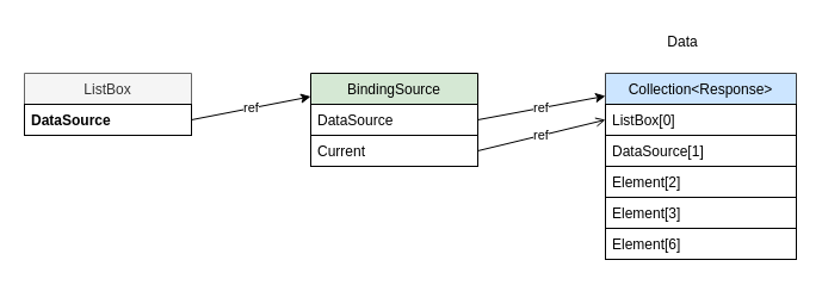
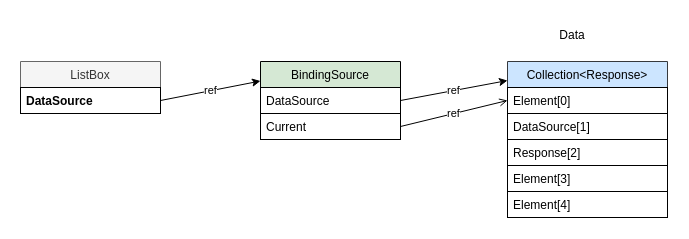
  <mxCell id="0" />
  <mxCell id="1" parent="0" />
  <mxCell id="2" value="Collection&lt;Response&gt;" style="swimlane;fontStyle=0;childLayout=stackLayout;horizontal=1;startSize=26;horizontalStack=0;resizeParent=1;resizeParentMax=0;resizeLast=0;collapsible=1;marginBottom=0;fillColor=#cce5ff;strokeColor=#36393d;" parent="1" vertex="1"><mxGeometry x="507" y="61" width="160" height="156" as="geometry"><mxRectangle x="150" y="160" width="50" height="26" as="alternateBounds" /></mxGeometry></mxCell>
- <mxCell id="3" value="ListBox[0]" style="text;strokeColor=default;fillColor=none;align=left;verticalAlign=top;spacingLeft=4;spacingRight=4;overflow=hidden;rotatable=0;points=[[0,0.5],[1,0.5]];portConstraint=eastwest;" parent="2" vertex="1"><mxGeometry y="26" width="160" height="26" as="geometry" /></mxCell>
+ <mxCell id="3" value="Element[0]" style="text;strokeColor=default;fillColor=none;align=left;verticalAlign=top;spacingLeft=4;spacingRight=4;overflow=hidden;rotatable=0;points=[[0,0.5],[1,0.5]];portConstraint=eastwest;" parent="2" vertex="1"><mxGeometry y="26" width="160" height="26" as="geometry" /></mxCell>
  <mxCell id="4" value="DataSource[1]" style="text;strokeColor=default;fillColor=none;align=left;verticalAlign=top;spacingLeft=4;spacingRight=4;overflow=hidden;rotatable=0;points=[[0,0.5],[1,0.5]];portConstraint=eastwest;" parent="2" vertex="1"><mxGeometry y="52" width="160" height="26" as="geometry" /></mxCell>
- <mxCell id="5" value="Element[2]" style="text;strokeColor=default;fillColor=none;align=left;verticalAlign=top;spacingLeft=4;spacingRight=4;overflow=hidden;rotatable=0;points=[[0,0.5],[1,0.5]];portConstraint=eastwest;" parent="2" vertex="1"><mxGeometry y="78" width="160" height="26" as="geometry" /></mxCell>
+ <mxCell id="5" value="Response[2]" style="text;strokeColor=default;fillColor=none;align=left;verticalAlign=top;spacingLeft=4;spacingRight=4;overflow=hidden;rotatable=0;points=[[0,0.5],[1,0.5]];portConstraint=eastwest;" parent="2" vertex="1"><mxGeometry y="78" width="160" height="26" as="geometry" /></mxCell>
  <mxCell id="6" value="Element[3]" style="text;strokeColor=default;fillColor=none;align=left;verticalAlign=top;spacingLeft=4;spacingRight=4;overflow=hidden;rotatable=0;points=[[0,0.5],[1,0.5]];portConstraint=eastwest;" parent="2" vertex="1"><mxGeometry y="104" width="160" height="26" as="geometry" /></mxCell>
- <mxCell id="7" value="Element[6]" style="text;strokeColor=default;fillColor=none;align=left;verticalAlign=top;spacingLeft=4;spacingRight=4;overflow=hidden;rotatable=0;points=[[0,0.5],[1,0.5]];portConstraint=eastwest;" parent="2" vertex="1"><mxGeometry y="130" width="160" height="26" as="geometry" /></mxCell>
+ <mxCell id="7" value="Element[4]" style="text;strokeColor=default;fillColor=none;align=left;verticalAlign=top;spacingLeft=4;spacingRight=4;overflow=hidden;rotatable=0;points=[[0,0.5],[1,0.5]];portConstraint=eastwest;" parent="2" vertex="1"><mxGeometry y="130" width="160" height="26" as="geometry" /></mxCell>
  <mxCell id="8" value="ListBox" style="swimlane;fontStyle=0;childLayout=stackLayout;horizontal=1;startSize=26;horizontalStack=0;resizeParent=1;resizeParentMax=0;resizeLast=0;collapsible=1;marginBottom=0;fillColor=#f5f5f5;strokeColor=#666666;fontColor=#333333;" parent="1" vertex="1"><mxGeometry x="20" y="61" width="140" height="52" as="geometry"><mxRectangle x="150" y="160" width="50" height="26" as="alternateBounds" /></mxGeometry></mxCell>
  <mxCell id="9" value="DataSource" style="text;strokeColor=default;fillColor=none;align=left;verticalAlign=top;spacingLeft=4;spacingRight=4;overflow=hidden;rotatable=0;points=[[0,0.5],[1,0.5]];portConstraint=eastwest;fontStyle=1" parent="8" vertex="1"><mxGeometry y="26" width="140" height="26" as="geometry" /></mxCell>
  <mxCell id="10" value="Data" style="text;html=1;strokeColor=none;fillColor=none;align=center;verticalAlign=middle;whiteSpace=wrap;rounded=0;" parent="1" vertex="1"><mxGeometry x="492" y="20" width="160" height="30" as="geometry" /></mxCell>
  <mxCell id="11" value="BindingSource" style="swimlane;fontStyle=0;childLayout=stackLayout;horizontal=1;startSize=26;horizontalStack=0;resizeParent=1;resizeParentMax=0;resizeLast=0;collapsible=1;marginBottom=0;fillColor=#d5e8d4;strokeColor=#000000;" parent="1" vertex="1"><mxGeometry x="260" y="61" width="140" height="78" as="geometry"><mxRectangle x="150" y="160" width="50" height="26" as="alternateBounds" /></mxGeometry></mxCell>
  <mxCell id="12" value="DataSource" style="text;strokeColor=default;fillColor=none;align=left;verticalAlign=top;spacingLeft=4;spacingRight=4;overflow=hidden;rotatable=0;points=[[0,0.5],[1,0.5]];portConstraint=eastwest;" parent="11" vertex="1"><mxGeometry y="26" width="140" height="26" as="geometry" /></mxCell>
  <mxCell id="13" value="Current" style="text;strokeColor=default;fillColor=none;align=left;verticalAlign=top;spacingLeft=4;spacingRight=4;overflow=hidden;rotatable=0;points=[[0,0.5],[1,0.5]];portConstraint=eastwest;" parent="11" vertex="1"><mxGeometry y="52" width="140" height="26" as="geometry" /></mxCell>
  <mxCell id="14" value="ref" style="endArrow=classic;html=1;exitX=1;exitY=0.5;exitDx=0;exitDy=0;entryX=0;entryY=0.122;entryDx=0;entryDy=0;fontStyle=0;entryPerimeter=0;" parent="1" source="12" target="2" edge="1"><mxGeometry width="50" height="50" relative="1" as="geometry"><mxPoint x="590" y="310" as="sourcePoint" /><mxPoint x="640" y="260" as="targetPoint" /></mxGeometry></mxCell>
  <mxCell id="15" value="ref" style="endArrow=classic;html=1;exitX=1;exitY=0.5;exitDx=0;exitDy=0;entryX=0;entryY=0.25;entryDx=0;entryDy=0;" parent="1" source="9" target="11" edge="1"><mxGeometry width="50" height="50" relative="1" as="geometry"><mxPoint x="446" y="100" as="sourcePoint" /><mxPoint x="400" y="200" as="targetPoint" /></mxGeometry></mxCell>
  <mxCell id="16" value="ref" style="endArrow=open;html=1;exitX=1;exitY=0.5;exitDx=0;exitDy=0;entryX=0;entryY=0.5;entryDx=0;entryDy=0;fillColor=#d5e8d4;strokeColor=#000000;strokeWidth=1;" parent="1" source="13" target="3" edge="1"><mxGeometry width="50" height="50" relative="1" as="geometry"><mxPoint x="640" y="230" as="sourcePoint" /><mxPoint x="690" y="180" as="targetPoint" /></mxGeometry></mxCell>
